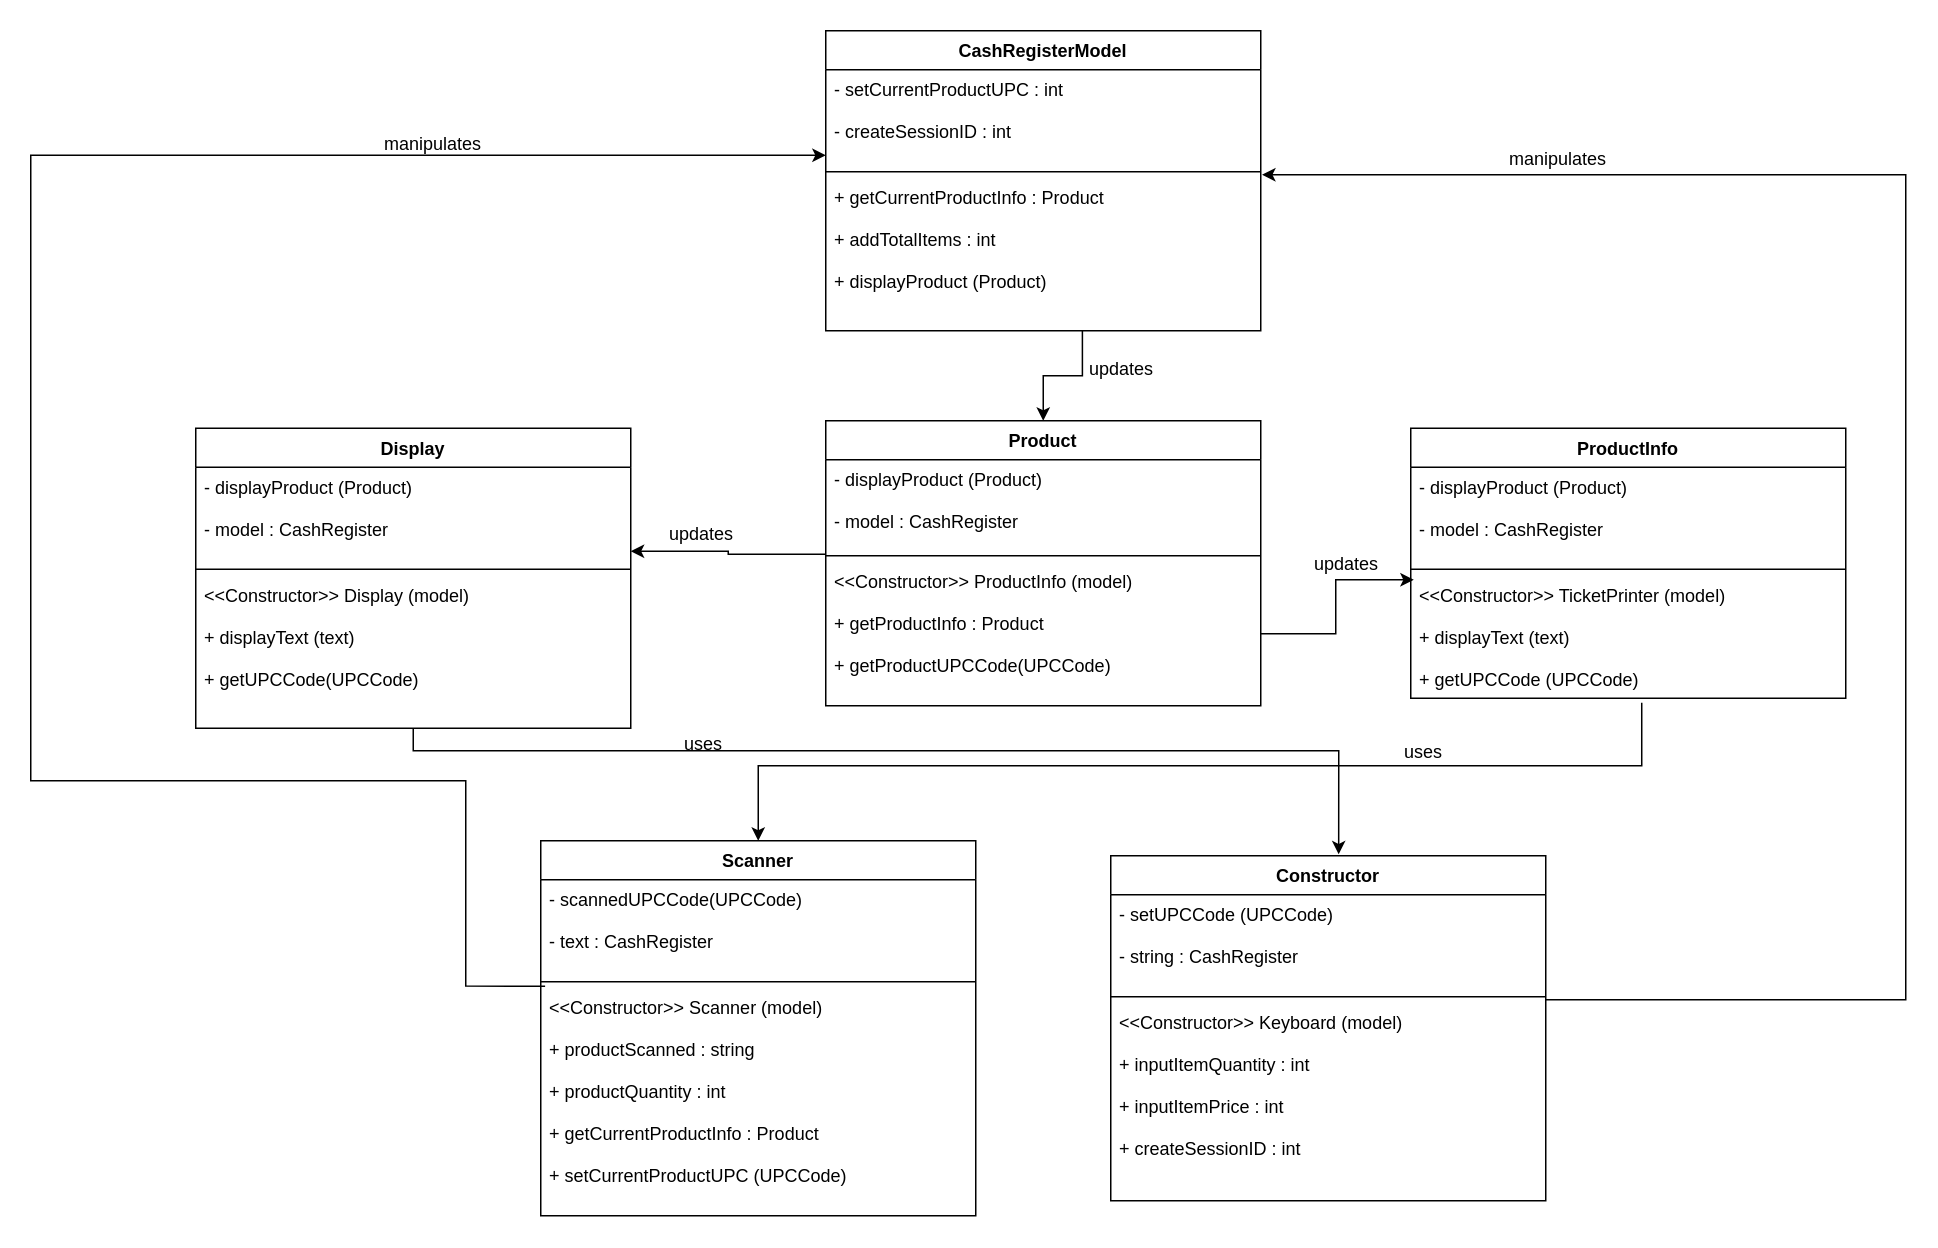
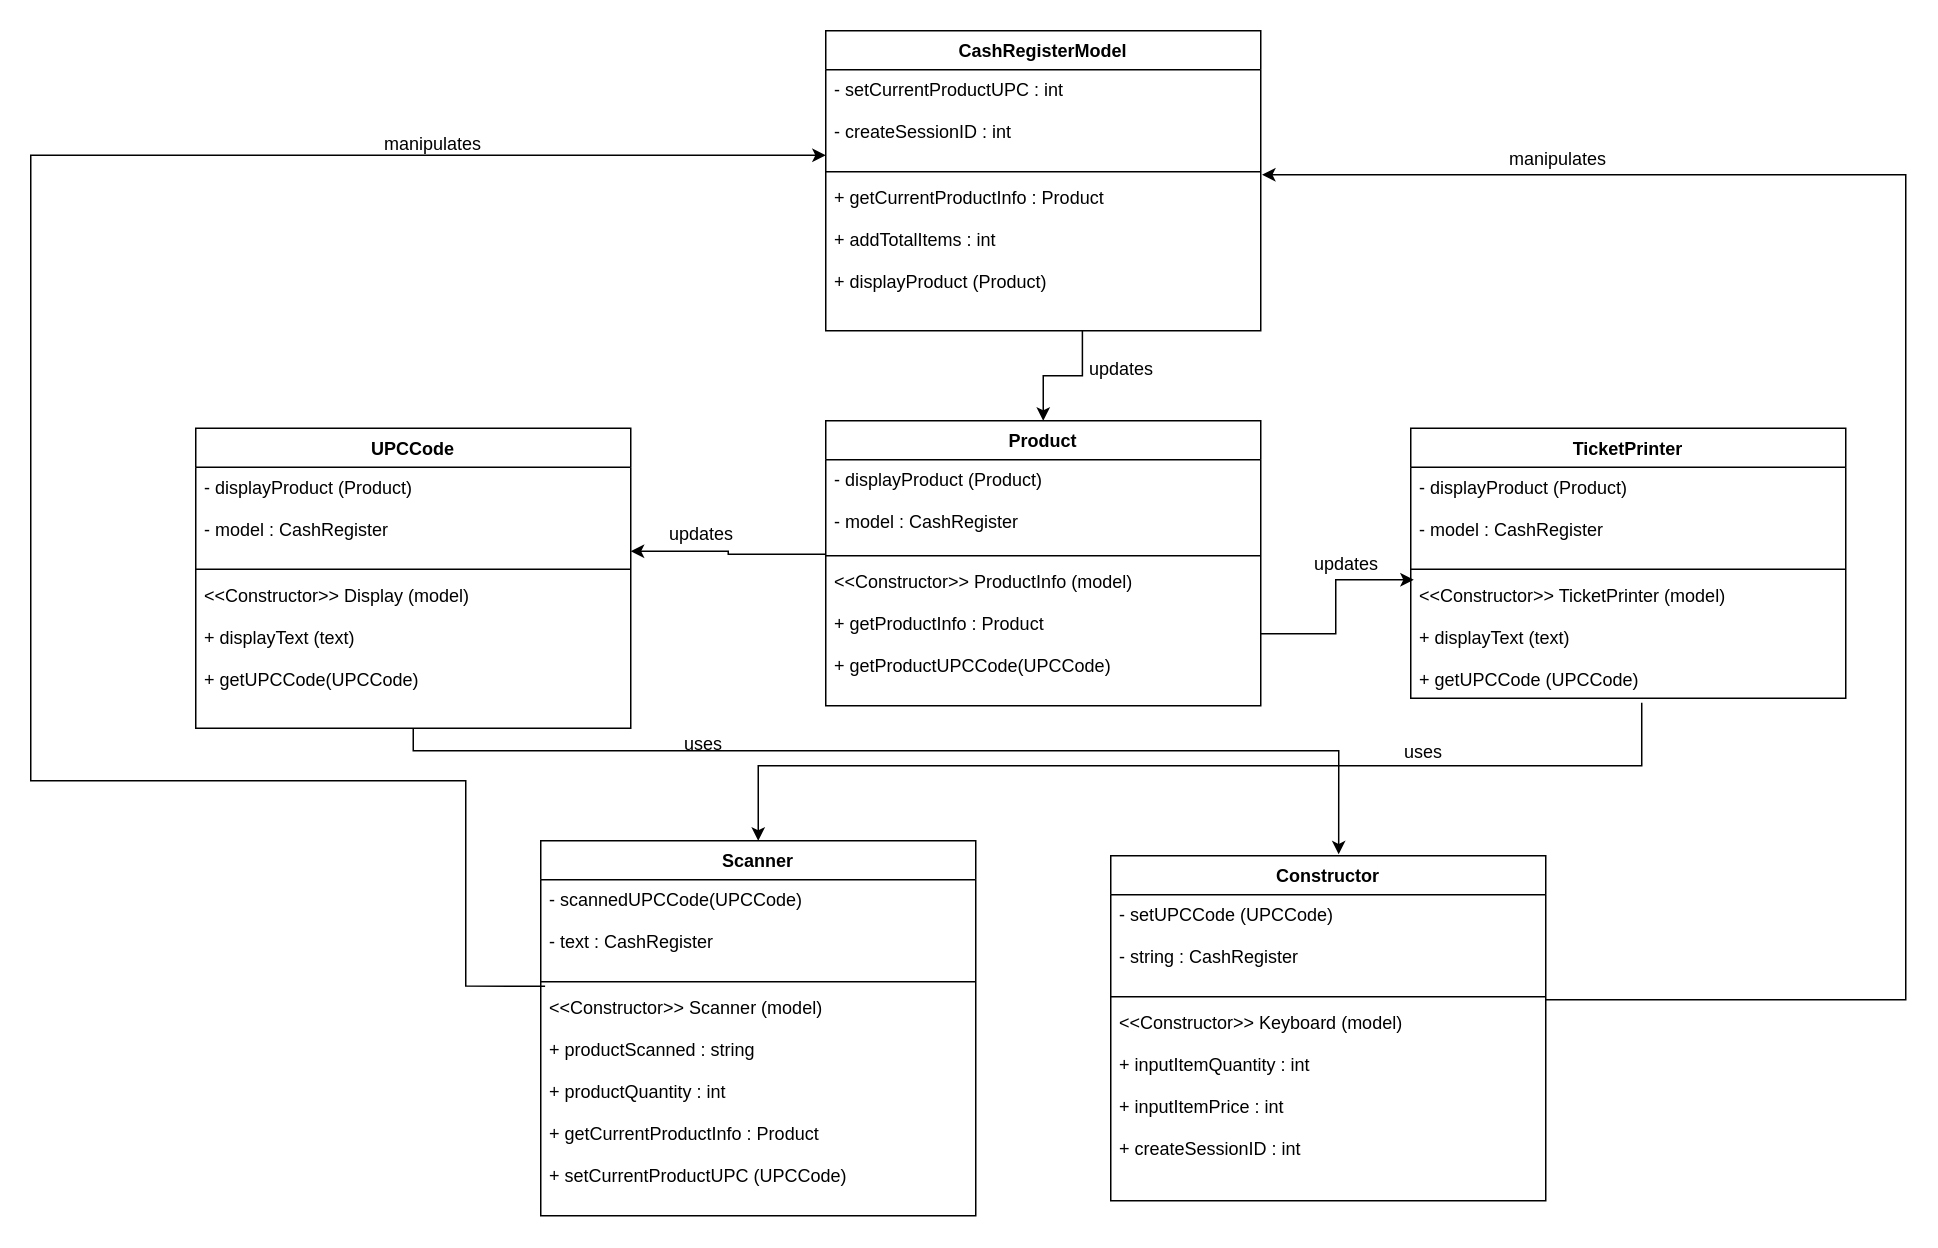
  <mxCell id="0" />
  <mxCell id="1" parent="0" />
  <mxCell id="2" value="CashRegisterModel" style="swimlane;fontStyle=1;align=center;verticalAlign=top;childLayout=stackLayout;horizontal=1;startSize=26;horizontalStack=0;resizeParent=1;resizeParentMax=0;resizeLast=0;collapsible=1;marginBottom=0;" parent="1" vertex="1"><mxGeometry x="550" y="20" width="290" height="200" as="geometry" /></mxCell>
  <mxCell id="3" value="- setCurrentProductUPC : int &#10;&#10;- createSessionID : int " style="text;strokeColor=none;fillColor=none;align=left;verticalAlign=top;spacingLeft=4;spacingRight=4;overflow=hidden;rotatable=0;points=[[0,0.5],[1,0.5]];portConstraint=eastwest;" parent="2" vertex="1"><mxGeometry y="26" width="290" height="64" as="geometry" /></mxCell>
  <mxCell id="4" value="" style="line;strokeWidth=1;fillColor=none;align=left;verticalAlign=middle;spacingTop=-1;spacingLeft=3;spacingRight=3;rotatable=0;labelPosition=right;points=[];portConstraint=eastwest;" parent="2" vertex="1"><mxGeometry y="90" width="290" height="8" as="geometry" /></mxCell>
  <mxCell id="5" value="+ getCurrentProductInfo : Product&#10;&#10;+ addTotalItems : int&#10;&#10;+ displayProduct (Product)" style="text;strokeColor=none;fillColor=none;align=left;verticalAlign=top;spacingLeft=4;spacingRight=4;overflow=hidden;rotatable=0;points=[[0,0.5],[1,0.5]];portConstraint=eastwest;" parent="2" vertex="1"><mxGeometry y="98" width="290" height="102" as="geometry" /></mxCell>
- <mxCell id="6" value="Display" style="swimlane;fontStyle=1;align=center;verticalAlign=top;childLayout=stackLayout;horizontal=1;startSize=26;horizontalStack=0;resizeParent=1;resizeParentMax=0;resizeLast=0;collapsible=1;marginBottom=0;" parent="1" vertex="1"><mxGeometry x="130" y="285" width="290" height="200" as="geometry" /></mxCell>
+ <mxCell id="6" value="UPCCode" style="swimlane;fontStyle=1;align=center;verticalAlign=top;childLayout=stackLayout;horizontal=1;startSize=26;horizontalStack=0;resizeParent=1;resizeParentMax=0;resizeLast=0;collapsible=1;marginBottom=0;" parent="1" vertex="1"><mxGeometry x="130" y="285" width="290" height="200" as="geometry" /></mxCell>
  <mxCell id="7" value="- displayProduct (Product)&#10;&#10;- model : CashRegister" style="text;strokeColor=none;fillColor=none;align=left;verticalAlign=top;spacingLeft=4;spacingRight=4;overflow=hidden;rotatable=0;points=[[0,0.5],[1,0.5]];portConstraint=eastwest;" parent="6" vertex="1"><mxGeometry y="26" width="290" height="64" as="geometry" /></mxCell>
  <mxCell id="8" value="" style="line;strokeWidth=1;fillColor=none;align=left;verticalAlign=middle;spacingTop=-1;spacingLeft=3;spacingRight=3;rotatable=0;labelPosition=right;points=[];portConstraint=eastwest;" parent="6" vertex="1"><mxGeometry y="90" width="290" height="8" as="geometry" /></mxCell>
  <mxCell id="9" value="&lt;&lt;Constructor&gt;&gt; Display (model)&#10;&#10;+ displayText (text)&#10;&#10;+ getUPCCode(UPCCode) " style="text;strokeColor=none;fillColor=none;align=left;verticalAlign=top;spacingLeft=4;spacingRight=4;overflow=hidden;rotatable=0;points=[[0,0.5],[1,0.5]];portConstraint=eastwest;" parent="6" vertex="1"><mxGeometry y="98" width="290" height="102" as="geometry" /></mxCell>
- <mxCell id="10" value="ProductInfo" style="swimlane;fontStyle=1;align=center;verticalAlign=top;childLayout=stackLayout;horizontal=1;startSize=26;horizontalStack=0;resizeParent=1;resizeParentMax=0;resizeLast=0;collapsible=1;marginBottom=0;" parent="1" vertex="1"><mxGeometry x="940" y="285" width="290" height="180" as="geometry" /></mxCell>
+ <mxCell id="10" value="TicketPrinter" style="swimlane;fontStyle=1;align=center;verticalAlign=top;childLayout=stackLayout;horizontal=1;startSize=26;horizontalStack=0;resizeParent=1;resizeParentMax=0;resizeLast=0;collapsible=1;marginBottom=0;" parent="1" vertex="1"><mxGeometry x="940" y="285" width="290" height="180" as="geometry" /></mxCell>
  <mxCell id="11" value="- displayProduct (Product)&#10;&#10;- model : CashRegister" style="text;strokeColor=none;fillColor=none;align=left;verticalAlign=top;spacingLeft=4;spacingRight=4;overflow=hidden;rotatable=0;points=[[0,0.5],[1,0.5]];portConstraint=eastwest;" parent="10" vertex="1"><mxGeometry y="26" width="290" height="64" as="geometry" /></mxCell>
  <mxCell id="12" value="" style="line;strokeWidth=1;fillColor=none;align=left;verticalAlign=middle;spacingTop=-1;spacingLeft=3;spacingRight=3;rotatable=0;labelPosition=right;points=[];portConstraint=eastwest;" parent="10" vertex="1"><mxGeometry y="90" width="290" height="8" as="geometry" /></mxCell>
  <mxCell id="13" value="&lt;&lt;Constructor&gt;&gt; TicketPrinter (model)&#10;&#10;+ displayText (text)&#10;&#10;+ getUPCCode (UPCCode)" style="text;strokeColor=none;fillColor=none;align=left;verticalAlign=top;spacingLeft=4;spacingRight=4;overflow=hidden;rotatable=0;points=[[0,0.5],[1,0.5]];portConstraint=eastwest;" parent="10" vertex="1"><mxGeometry y="98" width="290" height="82" as="geometry" /></mxCell>
  <mxCell id="14" value="Constructor" style="swimlane;fontStyle=1;align=center;verticalAlign=top;childLayout=stackLayout;horizontal=1;startSize=26;horizontalStack=0;resizeParent=1;resizeParentMax=0;resizeLast=0;collapsible=1;marginBottom=0;" parent="1" vertex="1"><mxGeometry x="740" y="570" width="290" height="230" as="geometry" /></mxCell>
  <mxCell id="15" value="- setUPCCode (UPCCode)&#10;&#10;- string : CashRegister" style="text;strokeColor=none;fillColor=none;align=left;verticalAlign=top;spacingLeft=4;spacingRight=4;overflow=hidden;rotatable=0;points=[[0,0.5],[1,0.5]];portConstraint=eastwest;" parent="14" vertex="1"><mxGeometry y="26" width="290" height="64" as="geometry" /></mxCell>
  <mxCell id="16" value="" style="line;strokeWidth=1;fillColor=none;align=left;verticalAlign=middle;spacingTop=-1;spacingLeft=3;spacingRight=3;rotatable=0;labelPosition=right;points=[];portConstraint=eastwest;" parent="14" vertex="1"><mxGeometry y="90" width="290" height="8" as="geometry" /></mxCell>
  <mxCell id="17" value="&lt;&lt;Constructor&gt;&gt; Keyboard (model)&#10;&#10;+ inputItemQuantity : int&#10;&#10;+ inputItemPrice : int &#10;&#10;+ createSessionID : int &#10;" style="text;strokeColor=none;fillColor=none;align=left;verticalAlign=top;spacingLeft=4;spacingRight=4;overflow=hidden;rotatable=0;points=[[0,0.5],[1,0.5]];portConstraint=eastwest;" parent="14" vertex="1"><mxGeometry y="98" width="290" height="132" as="geometry" /></mxCell>
  <mxCell id="18" value="Scanner" style="swimlane;fontStyle=1;align=center;verticalAlign=top;childLayout=stackLayout;horizontal=1;startSize=26;horizontalStack=0;resizeParent=1;resizeParentMax=0;resizeLast=0;collapsible=1;marginBottom=0;" parent="1" vertex="1"><mxGeometry x="360" y="560" width="290" height="250" as="geometry" /></mxCell>
  <mxCell id="19" value="- scannedUPCCode(UPCCode)&#10;&#10;- text : CashRegister" style="text;strokeColor=none;fillColor=none;align=left;verticalAlign=top;spacingLeft=4;spacingRight=4;overflow=hidden;rotatable=0;points=[[0,0.5],[1,0.5]];portConstraint=eastwest;" parent="18" vertex="1"><mxGeometry y="26" width="290" height="64" as="geometry" /></mxCell>
  <mxCell id="20" value="" style="line;strokeWidth=1;fillColor=none;align=left;verticalAlign=middle;spacingTop=-1;spacingLeft=3;spacingRight=3;rotatable=0;labelPosition=right;points=[];portConstraint=eastwest;" parent="18" vertex="1"><mxGeometry y="90" width="290" height="8" as="geometry" /></mxCell>
  <mxCell id="21" value="&lt;&lt;Constructor&gt;&gt; Scanner (model)&#10;&#10;+ productScanned : string&#10;&#10;+ productQuantity : int&#10;&#10;+ getCurrentProductInfo : Product&#10;&#10;+ setCurrentProductUPC (UPCCode)" style="text;strokeColor=none;fillColor=none;align=left;verticalAlign=top;spacingLeft=4;spacingRight=4;overflow=hidden;rotatable=0;points=[[0,0.5],[1,0.5]];portConstraint=eastwest;" parent="18" vertex="1"><mxGeometry y="98" width="290" height="152" as="geometry" /></mxCell>
  <mxCell id="22" value="Product" style="swimlane;fontStyle=1;align=center;verticalAlign=top;childLayout=stackLayout;horizontal=1;startSize=26;horizontalStack=0;resizeParent=1;resizeParentMax=0;resizeLast=0;collapsible=1;marginBottom=0;" parent="1" vertex="1"><mxGeometry x="550" y="280" width="290" height="190" as="geometry" /></mxCell>
  <mxCell id="23" value="- displayProduct (Product)&#10;&#10;- model : CashRegister" style="text;strokeColor=none;fillColor=none;align=left;verticalAlign=top;spacingLeft=4;spacingRight=4;overflow=hidden;rotatable=0;points=[[0,0.5],[1,0.5]];portConstraint=eastwest;" parent="22" vertex="1"><mxGeometry y="26" width="290" height="60" as="geometry" /></mxCell>
  <mxCell id="24" value="" style="line;strokeWidth=1;fillColor=none;align=left;verticalAlign=middle;spacingTop=-1;spacingLeft=3;spacingRight=3;rotatable=0;labelPosition=right;points=[];portConstraint=eastwest;" parent="22" vertex="1"><mxGeometry y="86" width="290" height="8" as="geometry" /></mxCell>
  <mxCell id="25" value="&lt;&lt;Constructor&gt;&gt; ProductInfo (model)&#10;&#10;+ getProductInfo : Product&#10;&#10;+ getProductUPCCode(UPCCode)&#10;&#10;" style="text;strokeColor=none;fillColor=none;align=left;verticalAlign=top;spacingLeft=4;spacingRight=4;overflow=hidden;rotatable=0;points=[[0,0.5],[1,0.5]];portConstraint=eastwest;" parent="22" vertex="1"><mxGeometry y="94" width="290" height="96" as="geometry" /></mxCell>
  <mxCell id="26" value="" style="endArrow=classic;html=1;rounded=0;edgeStyle=orthogonalEdgeStyle;exitX=0.59;exitY=1;exitDx=0;exitDy=0;exitPerimeter=0;entryX=0.5;entryY=0;entryDx=0;entryDy=0;" edge="1" parent="1" source="5" target="22"><mxGeometry width="50" height="50" relative="1" as="geometry"><mxPoint x="380" y="110" as="sourcePoint" /><mxPoint x="430" y="60" as="targetPoint" /></mxGeometry></mxCell>
  <mxCell id="27" value="" style="endArrow=classic;html=1;rounded=0;edgeStyle=orthogonalEdgeStyle;exitX=0;exitY=1.05;exitDx=0;exitDy=0;exitPerimeter=0;entryX=1;entryY=0.875;entryDx=0;entryDy=0;entryPerimeter=0;" edge="1" parent="1" source="23" target="7"><mxGeometry width="50" height="50" relative="1" as="geometry"><mxPoint x="310" y="170" as="sourcePoint" /><mxPoint x="360" y="120" as="targetPoint" /></mxGeometry></mxCell>
  <mxCell id="28" value="" style="endArrow=classic;html=1;rounded=0;edgeStyle=orthogonalEdgeStyle;exitX=1;exitY=0.5;exitDx=0;exitDy=0;entryX=0.007;entryY=0.037;entryDx=0;entryDy=0;entryPerimeter=0;" edge="1" parent="1" source="25" target="13"><mxGeometry width="50" height="50" relative="1" as="geometry"><mxPoint x="580" y="400" as="sourcePoint" /><mxPoint x="630" y="350" as="targetPoint" /></mxGeometry></mxCell>
  <mxCell id="29" value="" style="endArrow=classic;html=1;rounded=0;edgeStyle=orthogonalEdgeStyle;exitX=1;exitY=-0.015;exitDx=0;exitDy=0;exitPerimeter=0;entryX=1.003;entryY=1.094;entryDx=0;entryDy=0;entryPerimeter=0;" edge="1" parent="1" source="17" target="3"><mxGeometry width="50" height="50" relative="1" as="geometry"><mxPoint x="1100" y="640" as="sourcePoint" /><mxPoint x="1150" y="590" as="targetPoint" /><Array as="points"><mxPoint x="1270" y="666" /><mxPoint x="1270" y="116" /></Array></mxGeometry></mxCell>
  <mxCell id="30" value="" style="endArrow=classic;html=1;rounded=0;edgeStyle=orthogonalEdgeStyle;exitX=0.01;exitY=-0.007;exitDx=0;exitDy=0;exitPerimeter=0;entryX=0;entryY=0.891;entryDx=0;entryDy=0;entryPerimeter=0;" edge="1" parent="1" source="21" target="3"><mxGeometry width="50" height="50" relative="1" as="geometry"><mxPoint x="200" y="650" as="sourcePoint" /><mxPoint x="250" y="600" as="targetPoint" /><Array as="points"><mxPoint x="310" y="657" /><mxPoint x="310" y="520" /><mxPoint x="20" y="520" /><mxPoint x="20" y="103" /></Array></mxGeometry></mxCell>
  <mxCell id="31" value="" style="endArrow=classic;html=1;rounded=0;edgeStyle=orthogonalEdgeStyle;exitX=0.531;exitY=1.037;exitDx=0;exitDy=0;exitPerimeter=0;entryX=0.5;entryY=0;entryDx=0;entryDy=0;" edge="1" parent="1" source="13" target="18"><mxGeometry width="50" height="50" relative="1" as="geometry"><mxPoint x="1110" y="560" as="sourcePoint" /><mxPoint x="1160" y="510" as="targetPoint" /><Array as="points"><mxPoint x="1094" y="510" /><mxPoint x="505" y="510" /></Array></mxGeometry></mxCell>
  <mxCell id="32" value="" style="endArrow=classic;html=1;rounded=0;edgeStyle=orthogonalEdgeStyle;entryX=0.524;entryY=-0.004;entryDx=0;entryDy=0;entryPerimeter=0;" edge="1" parent="1" source="9" target="14"><mxGeometry width="50" height="50" relative="1" as="geometry"><mxPoint x="580" y="400" as="sourcePoint" /><mxPoint x="630" y="350" as="targetPoint" /><Array as="points"><mxPoint x="275" y="500" /><mxPoint x="892" y="500" /></Array></mxGeometry></mxCell>
  <mxCell id="33" value="manipulates" style="text;strokeColor=none;fillColor=none;align=left;verticalAlign=middle;spacingLeft=4;spacingRight=4;overflow=hidden;points=[[0,0.5],[1,0.5]];portConstraint=eastwest;rotatable=0;" vertex="1" parent="1"><mxGeometry x="1000" y="90" width="80" height="30" as="geometry" /></mxCell>
  <mxCell id="34" value="manipulates" style="text;strokeColor=none;fillColor=none;align=left;verticalAlign=middle;spacingLeft=4;spacingRight=4;overflow=hidden;points=[[0,0.5],[1,0.5]];portConstraint=eastwest;rotatable=0;" vertex="1" parent="1"><mxGeometry x="250" y="80" width="80" height="30" as="geometry" /></mxCell>
  <mxCell id="35" value="updates" style="text;strokeColor=none;fillColor=none;align=left;verticalAlign=middle;spacingLeft=4;spacingRight=4;overflow=hidden;points=[[0,0.5],[1,0.5]];portConstraint=eastwest;rotatable=0;" vertex="1" parent="1"><mxGeometry x="720" y="230" width="80" height="30" as="geometry" /></mxCell>
  <mxCell id="36" value="updates" style="text;strokeColor=none;fillColor=none;align=left;verticalAlign=middle;spacingLeft=4;spacingRight=4;overflow=hidden;points=[[0,0.5],[1,0.5]];portConstraint=eastwest;rotatable=0;" vertex="1" parent="1"><mxGeometry x="870" y="360" width="80" height="30" as="geometry" /></mxCell>
  <mxCell id="37" value="updates" style="text;strokeColor=none;fillColor=none;align=left;verticalAlign=middle;spacingLeft=4;spacingRight=4;overflow=hidden;points=[[0,0.5],[1,0.5]];portConstraint=eastwest;rotatable=0;" vertex="1" parent="1"><mxGeometry x="440" y="340" width="80" height="30" as="geometry" /></mxCell>
  <mxCell id="38" value="uses" style="text;strokeColor=none;fillColor=none;align=left;verticalAlign=middle;spacingLeft=4;spacingRight=4;overflow=hidden;points=[[0,0.5],[1,0.5]];portConstraint=eastwest;rotatable=0;" vertex="1" parent="1"><mxGeometry x="450" y="480" width="80" height="30" as="geometry" /></mxCell>
  <mxCell id="39" value="uses" style="text;strokeColor=none;fillColor=none;align=left;verticalAlign=middle;spacingLeft=4;spacingRight=4;overflow=hidden;points=[[0,0.5],[1,0.5]];portConstraint=eastwest;rotatable=0;" vertex="1" parent="1"><mxGeometry x="930" y="485" width="80" height="30" as="geometry" /></mxCell>
